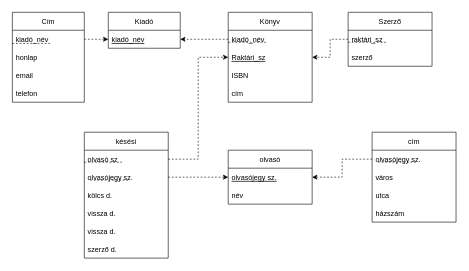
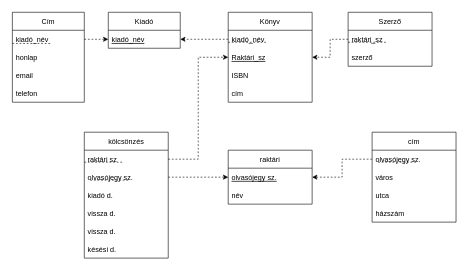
  <mxCell id="0" />
  <mxCell id="1" parent="0" />
  <mxCell id="2" value="Kiadó" style="swimlane;fontStyle=0;childLayout=stackLayout;horizontal=1;startSize=30;horizontalStack=0;resizeParent=1;resizeParentMax=0;resizeLast=0;collapsible=1;marginBottom=0;" parent="1" vertex="1"><mxGeometry x="180" y="20" width="120" height="60" as="geometry" /></mxCell>
  <mxCell id="3" value="kiadó_név" style="text;strokeColor=none;fillColor=none;align=left;verticalAlign=middle;spacingLeft=4;spacingRight=4;overflow=hidden;points=[[0,0.5],[1,0.5]];portConstraint=eastwest;rotatable=0;fontStyle=4" parent="2" vertex="1"><mxGeometry y="30" width="120" height="30" as="geometry" /></mxCell>
  <mxCell id="4" value="Cím" style="swimlane;fontStyle=0;childLayout=stackLayout;horizontal=1;startSize=30;horizontalStack=0;resizeParent=1;resizeParentMax=0;resizeLast=0;collapsible=1;marginBottom=0;" parent="1" vertex="1"><mxGeometry x="20" y="20" width="120" height="150" as="geometry" /></mxCell>
  <mxCell id="5" value="kiadó_név" style="text;strokeColor=none;fillColor=none;align=left;verticalAlign=middle;spacingLeft=4;spacingRight=4;overflow=hidden;points=[[0,0.5],[1,0.5]];portConstraint=eastwest;rotatable=0;" parent="4" vertex="1"><mxGeometry y="30" width="120" height="30" as="geometry" /></mxCell>
  <mxCell id="6" value="" style="endArrow=none;dashed=1;html=1;rounded=0;" parent="4" edge="1"><mxGeometry width="50" height="50" relative="1" as="geometry"><mxPoint y="52" as="sourcePoint" /><mxPoint x="64" y="52" as="targetPoint" /></mxGeometry></mxCell>
  <mxCell id="7" value="honlap" style="text;strokeColor=none;fillColor=none;align=left;verticalAlign=middle;spacingLeft=4;spacingRight=4;overflow=hidden;points=[[0,0.5],[1,0.5]];portConstraint=eastwest;rotatable=0;" parent="4" vertex="1"><mxGeometry y="60" width="120" height="30" as="geometry" /></mxCell>
  <mxCell id="8" value="email" style="text;strokeColor=none;fillColor=none;align=left;verticalAlign=middle;spacingLeft=4;spacingRight=4;overflow=hidden;points=[[0,0.5],[1,0.5]];portConstraint=eastwest;rotatable=0;" parent="4" vertex="1"><mxGeometry y="90" width="120" height="30" as="geometry" /></mxCell>
  <mxCell id="9" value="telefon" style="text;strokeColor=none;fillColor=none;align=left;verticalAlign=middle;spacingLeft=4;spacingRight=4;overflow=hidden;points=[[0,0.5],[1,0.5]];portConstraint=eastwest;rotatable=0;" parent="4" vertex="1"><mxGeometry y="120" width="120" height="30" as="geometry" /></mxCell>
  <mxCell id="10" style="edgeStyle=orthogonalEdgeStyle;rounded=0;orthogonalLoop=1;jettySize=auto;html=1;exitX=1;exitY=0.5;exitDx=0;exitDy=0;entryX=0;entryY=0.5;entryDx=0;entryDy=0;endArrow=classic;endFill=1;dashed=1;" parent="1" source="5" target="3" edge="1"><mxGeometry relative="1" as="geometry" /></mxCell>
  <mxCell id="11" value="Könyv" style="swimlane;fontStyle=0;childLayout=stackLayout;horizontal=1;startSize=30;horizontalStack=0;resizeParent=1;resizeParentMax=0;resizeLast=0;collapsible=1;marginBottom=0;" parent="1" vertex="1"><mxGeometry x="380" y="20" width="140" height="150" as="geometry" /></mxCell>
  <mxCell id="12" value="kiadó_név" style="text;strokeColor=none;fillColor=none;align=left;verticalAlign=middle;spacingLeft=4;spacingRight=4;overflow=hidden;points=[[0,0.5],[1,0.5]];portConstraint=eastwest;rotatable=0;" parent="11" vertex="1"><mxGeometry y="30" width="140" height="30" as="geometry" /></mxCell>
  <mxCell id="13" value="" style="endArrow=none;dashed=1;html=1;rounded=0;" edge="1" parent="11"><mxGeometry width="50" height="50" relative="1" as="geometry"><mxPoint y="50" as="sourcePoint" /><mxPoint x="64" y="50" as="targetPoint" /></mxGeometry></mxCell>
  <mxCell id="14" value="Raktári_sz" style="text;strokeColor=none;fillColor=none;align=left;verticalAlign=middle;spacingLeft=4;spacingRight=4;overflow=hidden;points=[[0,0.5],[1,0.5]];portConstraint=eastwest;rotatable=0;fontStyle=4" parent="11" vertex="1"><mxGeometry y="60" width="140" height="30" as="geometry" /></mxCell>
  <mxCell id="15" value="ISBN" style="text;strokeColor=none;fillColor=none;align=left;verticalAlign=middle;spacingLeft=4;spacingRight=4;overflow=hidden;points=[[0,0.5],[1,0.5]];portConstraint=eastwest;rotatable=0;" parent="11" vertex="1"><mxGeometry y="90" width="140" height="30" as="geometry" /></mxCell>
  <mxCell id="16" value="cím" style="text;strokeColor=none;fillColor=none;align=left;verticalAlign=middle;spacingLeft=4;spacingRight=4;overflow=hidden;points=[[0,0.5],[1,0.5]];portConstraint=eastwest;rotatable=0;" parent="11" vertex="1"><mxGeometry y="120" width="140" height="30" as="geometry" /></mxCell>
  <mxCell id="17" style="edgeStyle=orthogonalEdgeStyle;rounded=0;orthogonalLoop=1;jettySize=auto;html=1;exitX=0;exitY=0.5;exitDx=0;exitDy=0;entryX=1;entryY=0.5;entryDx=0;entryDy=0;dashed=1;endArrow=classic;endFill=1;" parent="1" source="12" target="3" edge="1"><mxGeometry relative="1" as="geometry" /></mxCell>
  <mxCell id="18" value="Szerző" style="swimlane;fontStyle=0;childLayout=stackLayout;horizontal=1;startSize=30;horizontalStack=0;resizeParent=1;resizeParentMax=0;resizeLast=0;collapsible=1;marginBottom=0;" parent="1" vertex="1"><mxGeometry x="580" y="20" width="140" height="90" as="geometry" /></mxCell>
  <mxCell id="19" value="raktári_sz" style="text;strokeColor=none;fillColor=none;align=left;verticalAlign=middle;spacingLeft=4;spacingRight=4;overflow=hidden;points=[[0,0.5],[1,0.5]];portConstraint=eastwest;rotatable=0;" parent="18" vertex="1"><mxGeometry y="30" width="140" height="30" as="geometry" /></mxCell>
  <mxCell id="20" value="" style="endArrow=none;dashed=1;html=1;rounded=0;" edge="1" parent="18"><mxGeometry width="50" height="50" relative="1" as="geometry"><mxPoint y="50" as="sourcePoint" /><mxPoint x="64" y="50" as="targetPoint" /></mxGeometry></mxCell>
  <mxCell id="21" value="szerző" style="text;strokeColor=none;fillColor=none;align=left;verticalAlign=middle;spacingLeft=4;spacingRight=4;overflow=hidden;points=[[0,0.5],[1,0.5]];portConstraint=eastwest;rotatable=0;" parent="18" vertex="1"><mxGeometry y="60" width="140" height="30" as="geometry" /></mxCell>
  <mxCell id="22" style="edgeStyle=orthogonalEdgeStyle;rounded=0;orthogonalLoop=1;jettySize=auto;html=1;exitX=0;exitY=0.5;exitDx=0;exitDy=0;entryX=1;entryY=0.5;entryDx=0;entryDy=0;dashed=1;endArrow=classic;endFill=1;" parent="1" source="19" target="14" edge="1"><mxGeometry relative="1" as="geometry" /></mxCell>
- <mxCell id="23" value="késési" style="swimlane;fontStyle=0;childLayout=stackLayout;horizontal=1;startSize=30;horizontalStack=0;resizeParent=1;resizeParentMax=0;resizeLast=0;collapsible=1;marginBottom=0;" vertex="1" parent="1"><mxGeometry x="140" y="220" width="140" height="210" as="geometry" /></mxCell>
- <mxCell id="24" value="olvasó sz" style="text;strokeColor=none;fillColor=none;align=left;verticalAlign=middle;spacingLeft=4;spacingRight=4;overflow=hidden;points=[[0,0.5],[1,0.5]];portConstraint=eastwest;rotatable=0;fontStyle=0" vertex="1" parent="23"><mxGeometry y="30" width="140" height="30" as="geometry" /></mxCell>
+ <mxCell id="23" value="kölcsönzés" style="swimlane;fontStyle=0;childLayout=stackLayout;horizontal=1;startSize=30;horizontalStack=0;resizeParent=1;resizeParentMax=0;resizeLast=0;collapsible=1;marginBottom=0;" vertex="1" parent="1"><mxGeometry x="140" y="220" width="140" height="210" as="geometry" /></mxCell>
+ <mxCell id="24" value="raktári sz" style="text;strokeColor=none;fillColor=none;align=left;verticalAlign=middle;spacingLeft=4;spacingRight=4;overflow=hidden;points=[[0,0.5],[1,0.5]];portConstraint=eastwest;rotatable=0;fontStyle=0" vertex="1" parent="23"><mxGeometry y="30" width="140" height="30" as="geometry" /></mxCell>
  <mxCell id="25" value="" style="endArrow=none;dashed=1;html=1;rounded=0;" edge="1" parent="23"><mxGeometry width="50" height="50" relative="1" as="geometry"><mxPoint y="50" as="sourcePoint" /><mxPoint x="64" y="50" as="targetPoint" /></mxGeometry></mxCell>
  <mxCell id="26" value="olvasójegy sz." style="text;strokeColor=none;fillColor=none;align=left;verticalAlign=middle;spacingLeft=4;spacingRight=4;overflow=hidden;points=[[0,0.5],[1,0.5]];portConstraint=eastwest;rotatable=0;" vertex="1" parent="23"><mxGeometry y="60" width="140" height="30" as="geometry" /></mxCell>
  <mxCell id="27" value="" style="endArrow=none;dashed=1;html=1;rounded=0;" edge="1" parent="23"><mxGeometry width="50" height="50" relative="1" as="geometry"><mxPoint x="10" y="80" as="sourcePoint" /><mxPoint x="74" y="80" as="targetPoint" /></mxGeometry></mxCell>
- <mxCell id="28" value="kölcs d." style="text;strokeColor=none;fillColor=none;align=left;verticalAlign=middle;spacingLeft=4;spacingRight=4;overflow=hidden;points=[[0,0.5],[1,0.5]];portConstraint=eastwest;rotatable=0;" vertex="1" parent="23"><mxGeometry y="90" width="140" height="30" as="geometry" /></mxCell>
+ <mxCell id="28" value="kiadó d." style="text;strokeColor=none;fillColor=none;align=left;verticalAlign=middle;spacingLeft=4;spacingRight=4;overflow=hidden;points=[[0,0.5],[1,0.5]];portConstraint=eastwest;rotatable=0;" vertex="1" parent="23"><mxGeometry y="90" width="140" height="30" as="geometry" /></mxCell>
  <mxCell id="29" value="vissza d." style="text;strokeColor=none;fillColor=none;align=left;verticalAlign=middle;spacingLeft=4;spacingRight=4;overflow=hidden;points=[[0,0.5],[1,0.5]];portConstraint=eastwest;rotatable=0;" vertex="1" parent="23"><mxGeometry y="120" width="140" height="30" as="geometry" /></mxCell>
  <mxCell id="30" value="vissza d." style="text;strokeColor=none;fillColor=none;align=left;verticalAlign=middle;spacingLeft=4;spacingRight=4;overflow=hidden;points=[[0,0.5],[1,0.5]];portConstraint=eastwest;rotatable=0;" vertex="1" parent="23"><mxGeometry y="150" width="140" height="30" as="geometry" /></mxCell>
- <mxCell id="31" value="szerző d." style="text;strokeColor=none;fillColor=none;align=left;verticalAlign=middle;spacingLeft=4;spacingRight=4;overflow=hidden;points=[[0,0.5],[1,0.5]];portConstraint=eastwest;rotatable=0;" vertex="1" parent="23"><mxGeometry y="180" width="140" height="30" as="geometry" /></mxCell>
- <mxCell id="32" value="olvasó" style="swimlane;fontStyle=0;childLayout=stackLayout;horizontal=1;startSize=30;horizontalStack=0;resizeParent=1;resizeParentMax=0;resizeLast=0;collapsible=1;marginBottom=0;" vertex="1" parent="1"><mxGeometry x="380" y="250" width="140" height="90" as="geometry" /></mxCell>
+ <mxCell id="31" value="késési d." style="text;strokeColor=none;fillColor=none;align=left;verticalAlign=middle;spacingLeft=4;spacingRight=4;overflow=hidden;points=[[0,0.5],[1,0.5]];portConstraint=eastwest;rotatable=0;" vertex="1" parent="23"><mxGeometry y="180" width="140" height="30" as="geometry" /></mxCell>
+ <mxCell id="32" value="raktári" style="swimlane;fontStyle=0;childLayout=stackLayout;horizontal=1;startSize=30;horizontalStack=0;resizeParent=1;resizeParentMax=0;resizeLast=0;collapsible=1;marginBottom=0;" vertex="1" parent="1"><mxGeometry x="380" y="250" width="140" height="90" as="geometry" /></mxCell>
  <mxCell id="33" value="olvasójegy sz." style="text;strokeColor=none;fillColor=none;align=left;verticalAlign=middle;spacingLeft=4;spacingRight=4;overflow=hidden;points=[[0,0.5],[1,0.5]];portConstraint=eastwest;rotatable=0;fontStyle=4" vertex="1" parent="32"><mxGeometry y="30" width="140" height="30" as="geometry" /></mxCell>
  <mxCell id="34" value="név" style="text;strokeColor=none;fillColor=none;align=left;verticalAlign=middle;spacingLeft=4;spacingRight=4;overflow=hidden;points=[[0,0.5],[1,0.5]];portConstraint=eastwest;rotatable=0;" vertex="1" parent="32"><mxGeometry y="60" width="140" height="30" as="geometry" /></mxCell>
  <mxCell id="35" value="cím" style="swimlane;fontStyle=0;childLayout=stackLayout;horizontal=1;startSize=30;horizontalStack=0;resizeParent=1;resizeParentMax=0;resizeLast=0;collapsible=1;marginBottom=0;" vertex="1" parent="1"><mxGeometry x="620" y="220" width="140" height="150" as="geometry" /></mxCell>
  <mxCell id="36" value="olvasójegy sz." style="text;strokeColor=none;fillColor=none;align=left;verticalAlign=middle;spacingLeft=4;spacingRight=4;overflow=hidden;points=[[0,0.5],[1,0.5]];portConstraint=eastwest;rotatable=0;" vertex="1" parent="35"><mxGeometry y="30" width="140" height="30" as="geometry" /></mxCell>
  <mxCell id="37" value="" style="endArrow=none;dashed=1;html=1;rounded=0;" edge="1" parent="35"><mxGeometry width="50" height="50" relative="1" as="geometry"><mxPoint x="10" y="50" as="sourcePoint" /><mxPoint x="74" y="50" as="targetPoint" /></mxGeometry></mxCell>
  <mxCell id="38" value="város" style="text;strokeColor=none;fillColor=none;align=left;verticalAlign=middle;spacingLeft=4;spacingRight=4;overflow=hidden;points=[[0,0.5],[1,0.5]];portConstraint=eastwest;rotatable=0;" vertex="1" parent="35"><mxGeometry y="60" width="140" height="30" as="geometry" /></mxCell>
  <mxCell id="39" value="utca" style="text;strokeColor=none;fillColor=none;align=left;verticalAlign=middle;spacingLeft=4;spacingRight=4;overflow=hidden;points=[[0,0.5],[1,0.5]];portConstraint=eastwest;rotatable=0;" vertex="1" parent="35"><mxGeometry y="90" width="140" height="30" as="geometry" /></mxCell>
  <mxCell id="40" value="házszám" style="text;strokeColor=none;fillColor=none;align=left;verticalAlign=middle;spacingLeft=4;spacingRight=4;overflow=hidden;points=[[0,0.5],[1,0.5]];portConstraint=eastwest;rotatable=0;" vertex="1" parent="35"><mxGeometry y="120" width="140" height="30" as="geometry" /></mxCell>
  <mxCell id="41" style="edgeStyle=orthogonalEdgeStyle;rounded=0;orthogonalLoop=1;jettySize=auto;html=1;exitX=1;exitY=0.5;exitDx=0;exitDy=0;entryX=0;entryY=0.5;entryDx=0;entryDy=0;dashed=1;" edge="1" parent="1" source="26" target="33"><mxGeometry relative="1" as="geometry" /></mxCell>
  <mxCell id="42" style="edgeStyle=orthogonalEdgeStyle;rounded=0;orthogonalLoop=1;jettySize=auto;html=1;exitX=1;exitY=0.5;exitDx=0;exitDy=0;entryX=0;entryY=0.5;entryDx=0;entryDy=0;dashed=1;" edge="1" parent="1" source="24" target="14"><mxGeometry relative="1" as="geometry" /></mxCell>
  <mxCell id="43" style="edgeStyle=orthogonalEdgeStyle;rounded=0;orthogonalLoop=1;jettySize=auto;html=1;exitX=0;exitY=0.5;exitDx=0;exitDy=0;entryX=1;entryY=0.5;entryDx=0;entryDy=0;dashed=1;" edge="1" parent="1" source="36" target="33"><mxGeometry relative="1" as="geometry" /></mxCell>
